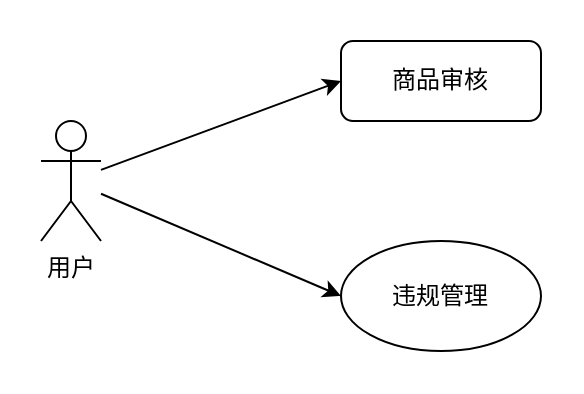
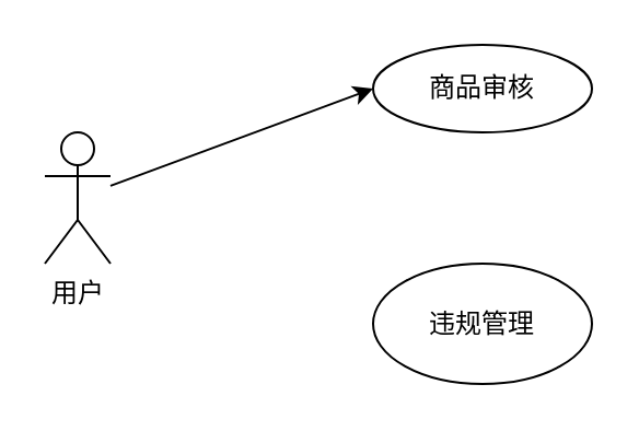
  <mxCell id="0" />
  <mxCell id="1" parent="0" />
  <mxCell id="2" style="edgeStyle=none;rounded=0;orthogonalLoop=1;jettySize=auto;html=1;entryX=0;entryY=0.5;entryDx=0;entryDy=0;fontSize=11;" edge="1" parent="1" source="4" target="5"><mxGeometry relative="1" as="geometry" /></mxCell>
- <mxCell id="3" style="edgeStyle=none;rounded=0;orthogonalLoop=1;jettySize=auto;html=1;entryX=0;entryY=0.5;entryDx=0;entryDy=0;fontSize=11;" edge="1" parent="1" source="4" target="6"><mxGeometry relative="1" as="geometry" /></mxCell>
  <mxCell id="4" value="用户" style="shape=umlActor;verticalLabelPosition=bottom;verticalAlign=top;html=1;" vertex="1" parent="1"><mxGeometry x="20" y="60" width="30" height="60" as="geometry" /></mxCell>
- <mxCell id="5" value="商品审核" style="whiteSpace=wrap;html=1;rounded=1;" vertex="1" parent="1"><mxGeometry x="170" y="20" width="100" height="40" as="geometry" /></mxCell>
+ <mxCell id="5" value="商品审核" style="ellipse;whiteSpace=wrap;html=1;" vertex="1" parent="1"><mxGeometry x="170" y="20" width="100" height="40" as="geometry" /></mxCell>
  <mxCell id="6" value="违规管理" style="ellipse;whiteSpace=wrap;html=1;" vertex="1" parent="1"><mxGeometry x="170" y="120" width="100" height="55" as="geometry" /></mxCell>
